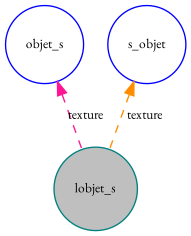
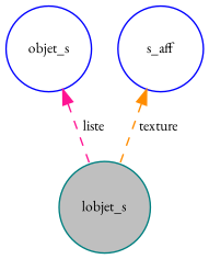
  digraph {
    fontname="EB Garamond"
    node [color=blue fillcolor=white fontname="EB Garamond" fontsize=10 shape=circle style=filled]
    edge [dir=back fontname="EB Garamond" fontsize=10 labelfontname=Helvetica labelfontsize=10 style=dashed]
    n1 [color=teal fillcolor=grey75 fontcolor=black height=0.2 label=lobjet_s width=0.4]
    n2 [height=0.2 label=objet_s width=0.4]
-   n3 [height=0.2 label=s_objet width=0.4]
-   n2 -> n1 [color=deeppink label=" texture"]
+   n3 [height=0.2 label=s_aff width=0.4]
+   n2 -> n1 [color=deeppink label=" liste"]
    n3 -> n1 [color=darkorange label=" texture"]
  }
